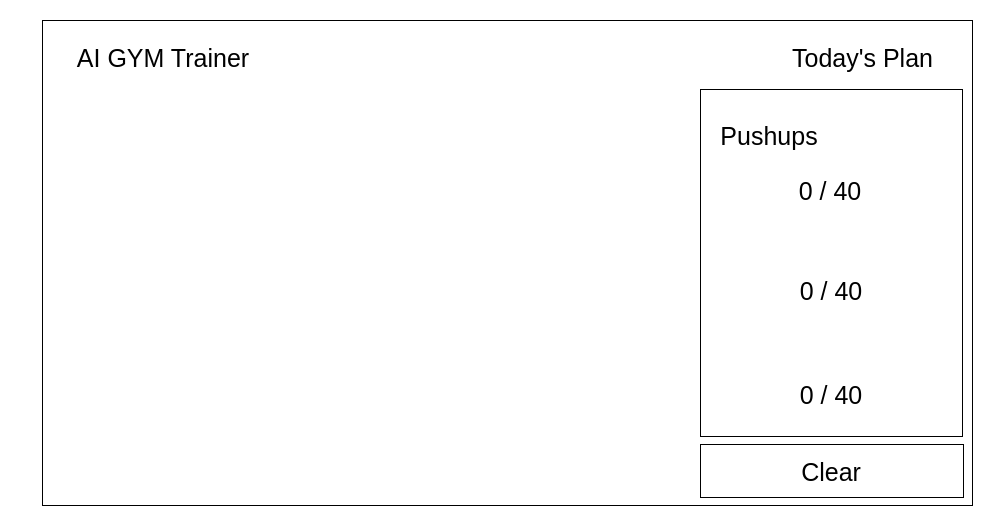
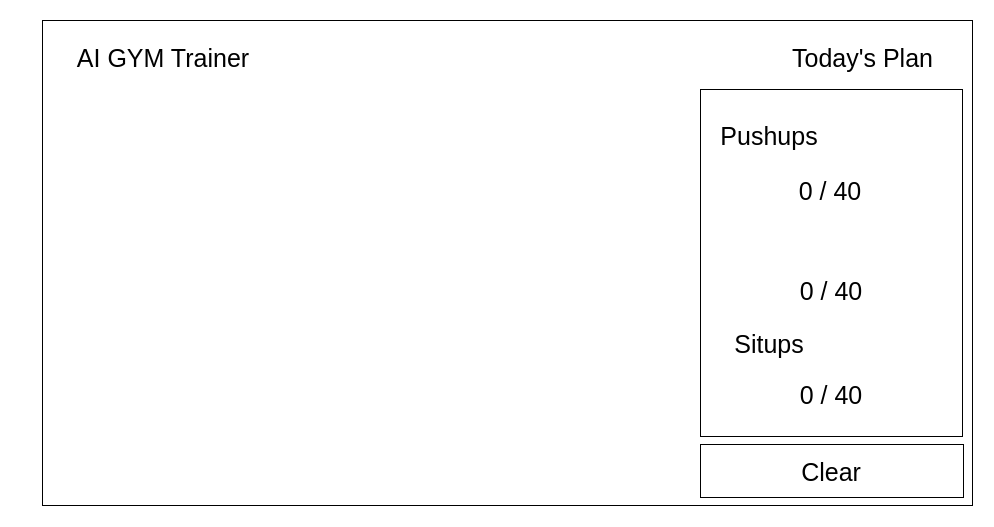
  <mxCell id="0" />
  <mxCell id="1" parent="0" />
  <mxCell id="2" value="" style="rounded=0;whiteSpace=wrap;html=1;" vertex="1" parent="1"><mxGeometry x="42" y="20" width="930" height="485" as="geometry" /></mxCell>
  <mxCell id="3" value="&lt;font style=&quot;font-size: 25px;&quot;&gt;AI GYM Trainer&lt;/font&gt;" style="text;html=1;strokeColor=none;fillColor=none;align=center;verticalAlign=middle;whiteSpace=wrap;rounded=0;" vertex="1" parent="1"><mxGeometry x="20" y="31" width="286" height="51" as="geometry" /></mxCell>
  <mxCell id="4" value="Today's Plan" style="text;html=1;strokeColor=none;fillColor=none;align=center;verticalAlign=middle;whiteSpace=wrap;rounded=0;fontSize=25;" vertex="1" parent="1"><mxGeometry x="757" y="41.5" width="211" height="30" as="geometry" /></mxCell>
  <mxCell id="5" value="" style="rounded=0;whiteSpace=wrap;html=1;fontSize=25;" vertex="1" parent="1"><mxGeometry x="700" y="89" width="262" height="347" as="geometry" /></mxCell>
  <mxCell id="6" value="" style="rounded=0;whiteSpace=wrap;html=1;fontSize=25;" vertex="1" parent="1"><mxGeometry x="700" y="444" width="263" height="53" as="geometry" /></mxCell>
  <mxCell id="7" value="Pushups" style="text;html=1;strokeColor=none;fillColor=none;align=center;verticalAlign=middle;whiteSpace=wrap;rounded=0;fontSize=25;" vertex="1" parent="1"><mxGeometry x="712" y="120" width="114" height="30" as="geometry" /></mxCell>
+ <mxCell id="8" value="Situps" style="text;html=1;strokeColor=none;fillColor=none;align=center;verticalAlign=middle;whiteSpace=wrap;rounded=0;fontSize=25;" vertex="1" parent="1"><mxGeometry x="712" y="328" width="114" height="30" as="geometry" /></mxCell>
  <mxCell id="9" value="0 / 40" style="text;html=1;strokeColor=none;fillColor=none;align=center;verticalAlign=middle;whiteSpace=wrap;rounded=0;fontSize=25;" vertex="1" parent="1"><mxGeometry x="712" y="160" width="236" height="60" as="geometry" /></mxCell>
  <mxCell id="10" value="0 / 40" style="text;html=1;strokeColor=none;fillColor=none;align=center;verticalAlign=middle;whiteSpace=wrap;rounded=0;fontSize=25;" vertex="1" parent="1"><mxGeometry x="713" y="260" width="236" height="60" as="geometry" /></mxCell>
  <mxCell id="11" value="0 / 40" style="text;html=1;strokeColor=none;fillColor=none;align=center;verticalAlign=middle;whiteSpace=wrap;rounded=0;fontSize=25;" vertex="1" parent="1"><mxGeometry x="713" y="364" width="236" height="60" as="geometry" /></mxCell>
  <mxCell id="12" value="Clear" style="text;html=1;strokeColor=none;fillColor=none;align=center;verticalAlign=middle;whiteSpace=wrap;rounded=0;fontSize=25;" vertex="1" parent="1"><mxGeometry x="774" y="455.5" width="114" height="30" as="geometry" /></mxCell>
